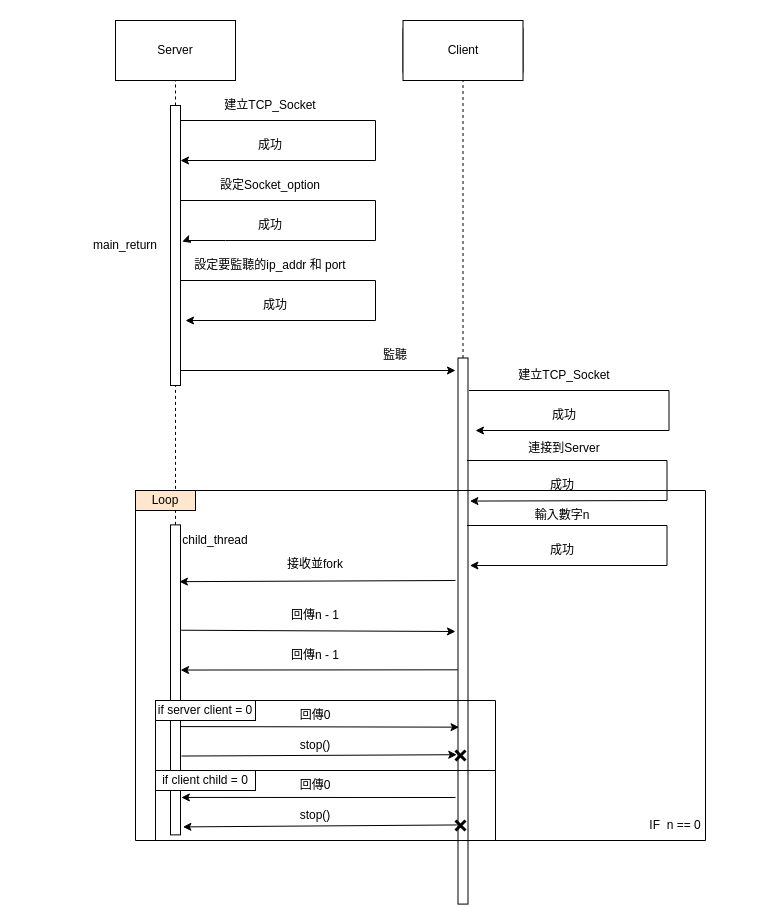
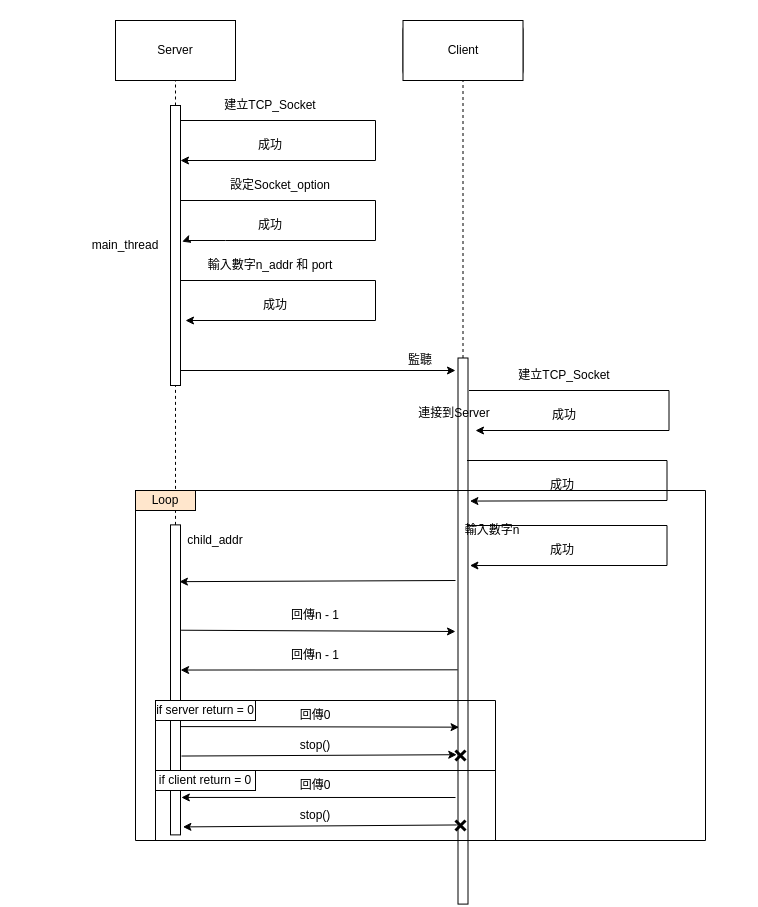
  <mxCell id="0" />
  <mxCell id="1" parent="0" />
  <mxCell id="2" value="" style="rounded=0;whiteSpace=wrap;html=1;rotation=90;" vertex="1" parent="1"><mxGeometry x="20" y="674.38" width="310" height="10" as="geometry" /></mxCell>
  <mxCell id="3" value="" style="endArrow=none;dashed=1;html=1;rounded=0;entryX=0.5;entryY=1;entryDx=0;entryDy=0;" edge="1" parent="1" source="2" target="68"><mxGeometry width="50" height="50" relative="1" as="geometry"><mxPoint x="175" y="730" as="sourcePoint" /><mxPoint x="175" y="80" as="targetPoint" /><Array as="points"><mxPoint x="175" y="240" /></Array></mxGeometry></mxCell>
  <mxCell id="4" value="Client" style="rounded=1;whiteSpace=wrap;html=1;" parent="1" vertex="1"><mxGeometry x="402.5" y="20" width="120" height="60" as="geometry" /></mxCell>
  <mxCell id="5" value="Server" style="rounded=1;whiteSpace=wrap;html=1;" parent="1" vertex="1"><mxGeometry x="115" y="20" width="120" height="60" as="geometry" /></mxCell>
  <mxCell id="6" value="Client" style="rounded=0;whiteSpace=wrap;html=1;" parent="1" vertex="1"><mxGeometry x="402.5" y="20" width="120" height="60" as="geometry" /></mxCell>
  <mxCell id="7" value="Server" style="rounded=0;whiteSpace=wrap;html=1;" parent="1" vertex="1"><mxGeometry x="115" y="20" width="120" height="60" as="geometry" /></mxCell>
  <mxCell id="8" value="" style="endArrow=none;dashed=1;html=1;rounded=0;entryX=0.5;entryY=1;entryDx=0;entryDy=0;" parent="1" source="28" target="6" edge="1"><mxGeometry width="50" height="50" relative="1" as="geometry"><mxPoint x="462.5" y="540" as="sourcePoint" /><mxPoint x="302.5" y="210" as="targetPoint" /></mxGeometry></mxCell>
  <mxCell id="9" value="" style="endArrow=none;dashed=1;html=1;rounded=0;entryX=0.5;entryY=1;entryDx=0;entryDy=0;" parent="1" target="7" edge="1" source="68"><mxGeometry width="50" height="50" relative="1" as="geometry"><mxPoint x="175" y="730" as="sourcePoint" /><mxPoint x="225" y="210" as="targetPoint" /></mxGeometry></mxCell>
  <mxCell id="10" value="" style="endArrow=none;html=1;rounded=0;" parent="1" edge="1"><mxGeometry width="50" height="50" relative="1" as="geometry"><mxPoint x="175" y="120" as="sourcePoint" /><mxPoint x="375" y="120" as="targetPoint" /></mxGeometry></mxCell>
  <mxCell id="11" value="" style="endArrow=none;html=1;rounded=0;" parent="1" edge="1"><mxGeometry width="50" height="50" relative="1" as="geometry"><mxPoint x="375" y="160" as="sourcePoint" /><mxPoint x="375" y="120" as="targetPoint" /></mxGeometry></mxCell>
  <mxCell id="12" value="" style="endArrow=classic;html=1;rounded=0;" parent="1" edge="1"><mxGeometry width="50" height="50" relative="1" as="geometry"><mxPoint x="375" y="160" as="sourcePoint" /><mxPoint x="180.005" y="159.657" as="targetPoint" /><Array as="points"><mxPoint x="180" y="160" /></Array></mxGeometry></mxCell>
  <mxCell id="13" value="建立TCP_Socket" style="text;html=1;strokeColor=none;fillColor=none;align=center;verticalAlign=middle;whiteSpace=wrap;rounded=0;" parent="1" vertex="1"><mxGeometry x="215" y="90" width="110" height="30" as="geometry" /></mxCell>
  <mxCell id="14" value="成功" style="text;html=1;strokeColor=none;fillColor=none;align=center;verticalAlign=middle;whiteSpace=wrap;rounded=0;" parent="1" vertex="1"><mxGeometry x="240" y="130" width="60" height="30" as="geometry" /></mxCell>
  <mxCell id="15" value="" style="endArrow=none;html=1;rounded=0;" parent="1" edge="1"><mxGeometry width="50" height="50" relative="1" as="geometry"><mxPoint x="175" y="200" as="sourcePoint" /><mxPoint x="375" y="200" as="targetPoint" /></mxGeometry></mxCell>
  <mxCell id="16" value="" style="endArrow=none;html=1;rounded=0;" parent="1" edge="1"><mxGeometry width="50" height="50" relative="1" as="geometry"><mxPoint x="375" y="240" as="sourcePoint" /><mxPoint x="375" y="200" as="targetPoint" /></mxGeometry></mxCell>
  <mxCell id="17" value="" style="endArrow=classic;html=1;rounded=0;entryX=0.171;entryY=-0.166;entryDx=0;entryDy=0;entryPerimeter=0;" parent="1" edge="1"><mxGeometry width="50" height="50" relative="1" as="geometry"><mxPoint x="375" y="240" as="sourcePoint" /><mxPoint x="181.665" y="241.164" as="targetPoint" /><Array as="points"><mxPoint x="225" y="240" /><mxPoint x="185" y="240" /></Array></mxGeometry></mxCell>
  <mxCell id="18" value="成功" style="text;html=1;strokeColor=none;fillColor=none;align=center;verticalAlign=middle;whiteSpace=wrap;rounded=0;" parent="1" vertex="1"><mxGeometry x="240" y="210" width="60" height="30" as="geometry" /></mxCell>
- <mxCell id="19" value="設定Socket_option" style="text;html=1;strokeColor=none;fillColor=none;align=center;verticalAlign=middle;whiteSpace=wrap;rounded=0;" parent="1" vertex="1"><mxGeometry x="205" y="170" width="130" height="30" as="geometry" /></mxCell>
+ <mxCell id="19" value="設定Socket_option" style="text;html=1;strokeColor=none;fillColor=none;align=center;verticalAlign=middle;whiteSpace=wrap;rounded=0;" parent="1" vertex="1"><mxGeometry x="215" y="170" width="130" height="30" as="geometry" /></mxCell>
  <mxCell id="20" value="" style="endArrow=none;html=1;rounded=0;" parent="1" edge="1"><mxGeometry width="50" height="50" relative="1" as="geometry"><mxPoint x="175" y="280" as="sourcePoint" /><mxPoint x="375" y="280" as="targetPoint" /></mxGeometry></mxCell>
  <mxCell id="21" value="" style="endArrow=none;html=1;rounded=0;" parent="1" edge="1"><mxGeometry width="50" height="50" relative="1" as="geometry"><mxPoint x="375" y="320" as="sourcePoint" /><mxPoint x="375" y="280" as="targetPoint" /></mxGeometry></mxCell>
  <mxCell id="22" value="" style="endArrow=classic;html=1;rounded=0;" parent="1" edge="1"><mxGeometry width="50" height="50" relative="1" as="geometry"><mxPoint x="375" y="320" as="sourcePoint" /><mxPoint x="185" y="320" as="targetPoint" /></mxGeometry></mxCell>
  <mxCell id="23" value="成功" style="text;html=1;strokeColor=none;fillColor=none;align=center;verticalAlign=middle;whiteSpace=wrap;rounded=0;" parent="1" vertex="1"><mxGeometry x="244.86" y="290" width="60" height="30" as="geometry" /></mxCell>
- <mxCell id="24" value="設定要監聽的ip_addr 和 port" style="text;html=1;strokeColor=none;fillColor=none;align=center;verticalAlign=middle;whiteSpace=wrap;rounded=0;" parent="1" vertex="1"><mxGeometry x="190" y="250" width="160" height="30" as="geometry" /></mxCell>
- <mxCell id="25" value="監聽" style="text;html=1;strokeColor=none;fillColor=none;align=center;verticalAlign=middle;whiteSpace=wrap;rounded=0;" parent="1" vertex="1"><mxGeometry x="365" y="340" width="60" height="30" as="geometry" /></mxCell>
+ <mxCell id="24" value="輸入數字n_addr 和 port" style="text;html=1;strokeColor=none;fillColor=none;align=center;verticalAlign=middle;whiteSpace=wrap;rounded=0;" parent="1" vertex="1"><mxGeometry x="190" y="250" width="160" height="30" as="geometry" /></mxCell>
+ <mxCell id="25" value="監聽" style="text;html=1;strokeColor=none;fillColor=none;align=center;verticalAlign=middle;whiteSpace=wrap;rounded=0;" parent="1" vertex="1"><mxGeometry x="390" y="345" width="60" height="30" as="geometry" /></mxCell>
  <mxCell id="26" value="" style="endArrow=classic;html=1;rounded=0;" parent="1" edge="1"><mxGeometry width="50" height="50" relative="1" as="geometry"><mxPoint x="175" y="370" as="sourcePoint" /><mxPoint x="455" y="370" as="targetPoint" /></mxGeometry></mxCell>
  <mxCell id="27" value="" style="endArrow=none;dashed=1;html=1;rounded=0;" parent="1" target="28" edge="1"><mxGeometry width="50" height="50" relative="1" as="geometry"><mxPoint x="463" y="730" as="sourcePoint" /><mxPoint x="455" y="448" as="targetPoint" /></mxGeometry></mxCell>
  <mxCell id="28" value="" style="rounded=0;whiteSpace=wrap;html=1;rotation=90;" parent="1" vertex="1"><mxGeometry x="189.45" y="625.55" width="546.09" height="10" as="geometry" /></mxCell>
  <mxCell id="29" value="" style="endArrow=none;html=1;rounded=0;" parent="1" edge="1"><mxGeometry width="50" height="50" relative="1" as="geometry"><mxPoint x="468.5" y="390" as="sourcePoint" /><mxPoint x="668.5" y="390" as="targetPoint" /></mxGeometry></mxCell>
  <mxCell id="30" value="" style="endArrow=none;html=1;rounded=0;" parent="1" edge="1"><mxGeometry width="50" height="50" relative="1" as="geometry"><mxPoint x="668.5" y="430" as="sourcePoint" /><mxPoint x="668.5" y="390" as="targetPoint" /></mxGeometry></mxCell>
  <mxCell id="31" value="" style="endArrow=classic;html=1;rounded=0;" parent="1" edge="1"><mxGeometry width="50" height="50" relative="1" as="geometry"><mxPoint x="668.5" y="430" as="sourcePoint" /><mxPoint x="475" y="430" as="targetPoint" /></mxGeometry></mxCell>
  <mxCell id="32" value="成功" style="text;html=1;strokeColor=none;fillColor=none;align=center;verticalAlign=middle;whiteSpace=wrap;rounded=0;" parent="1" vertex="1"><mxGeometry x="533.5" y="400" width="60" height="30" as="geometry" /></mxCell>
  <mxCell id="33" value="建立TCP_Socket" style="text;html=1;strokeColor=none;fillColor=none;align=center;verticalAlign=middle;whiteSpace=wrap;rounded=0;" parent="1" vertex="1"><mxGeometry x="508.5" y="360" width="110" height="30" as="geometry" /></mxCell>
  <mxCell id="34" value="" style="endArrow=none;html=1;rounded=0;" parent="1" edge="1"><mxGeometry width="50" height="50" relative="1" as="geometry"><mxPoint x="466.5" y="460" as="sourcePoint" /><mxPoint x="666.5" y="460" as="targetPoint" /></mxGeometry></mxCell>
  <mxCell id="35" value="" style="endArrow=none;html=1;rounded=0;" parent="1" edge="1"><mxGeometry width="50" height="50" relative="1" as="geometry"><mxPoint x="666.5" y="500" as="sourcePoint" /><mxPoint x="666.5" y="460" as="targetPoint" /></mxGeometry></mxCell>
  <mxCell id="36" value="" style="endArrow=classic;html=1;rounded=0;entryX=0.262;entryY=-0.192;entryDx=0;entryDy=0;entryPerimeter=0;" parent="1" target="28" edge="1"><mxGeometry width="50" height="50" relative="1" as="geometry"><mxPoint x="666.5" y="500" as="sourcePoint" /><mxPoint x="475" y="500" as="targetPoint" /></mxGeometry></mxCell>
  <mxCell id="37" value="成功" style="text;html=1;strokeColor=none;fillColor=none;align=center;verticalAlign=middle;whiteSpace=wrap;rounded=0;" parent="1" vertex="1"><mxGeometry x="531.5" y="470" width="60" height="30" as="geometry" /></mxCell>
- <mxCell id="38" value="連接到Server" style="text;html=1;strokeColor=none;fillColor=none;align=center;verticalAlign=middle;whiteSpace=wrap;rounded=0;" parent="1" vertex="1"><mxGeometry x="517.75" y="432.5" width="91.5" height="30" as="geometry" /></mxCell>
+ <mxCell id="38" value="連接到Server" style="text;html=1;strokeColor=none;fillColor=none;align=center;verticalAlign=middle;whiteSpace=wrap;rounded=0;" parent="1" vertex="1"><mxGeometry x="407.75" y="397.5" width="91.5" height="30" as="geometry" /></mxCell>
  <mxCell id="39" value="" style="endArrow=none;html=1;rounded=0;" parent="1" edge="1"><mxGeometry width="50" height="50" relative="1" as="geometry"><mxPoint x="466.5" y="525" as="sourcePoint" /><mxPoint x="666.5" y="525" as="targetPoint" /></mxGeometry></mxCell>
  <mxCell id="40" value="" style="endArrow=none;html=1;rounded=0;" parent="1" edge="1"><mxGeometry width="50" height="50" relative="1" as="geometry"><mxPoint x="666.5" y="565" as="sourcePoint" /><mxPoint x="666.5" y="525" as="targetPoint" /></mxGeometry></mxCell>
  <mxCell id="41" value="" style="endArrow=classic;html=1;rounded=0;entryX=0.38;entryY=-0.192;entryDx=0;entryDy=0;entryPerimeter=0;" parent="1" target="28" edge="1"><mxGeometry width="50" height="50" relative="1" as="geometry"><mxPoint x="666.5" y="565" as="sourcePoint" /><mxPoint x="465" y="565" as="targetPoint" /></mxGeometry></mxCell>
  <mxCell id="42" value="成功" style="text;html=1;strokeColor=none;fillColor=none;align=center;verticalAlign=middle;whiteSpace=wrap;rounded=0;" parent="1" vertex="1"><mxGeometry x="531.5" y="535" width="60" height="30" as="geometry" /></mxCell>
- <mxCell id="43" value="輸入數字n" style="text;html=1;strokeColor=none;fillColor=none;align=center;verticalAlign=middle;whiteSpace=wrap;rounded=0;" parent="1" vertex="1"><mxGeometry x="531.5" y="500" width="60" height="30" as="geometry" /></mxCell>
+ <mxCell id="43" value="輸入數字n" style="text;html=1;strokeColor=none;fillColor=none;align=center;verticalAlign=middle;whiteSpace=wrap;rounded=0;" parent="1" vertex="1"><mxGeometry x="461.5" y="515" width="60" height="30" as="geometry" /></mxCell>
  <mxCell id="44" value="" style="swimlane;startSize=0;" parent="1" vertex="1"><mxGeometry x="135" y="490" width="570" height="350" as="geometry" /></mxCell>
- <mxCell id="45" value="child_thread" style="text;html=1;strokeColor=none;fillColor=none;align=center;verticalAlign=middle;whiteSpace=wrap;rounded=0;" vertex="1" parent="44"><mxGeometry x="50" y="35" width="60" height="30" as="geometry" /></mxCell>
+ <mxCell id="45" value="child_addr" style="text;html=1;strokeColor=none;fillColor=none;align=center;verticalAlign=middle;whiteSpace=wrap;rounded=0;" vertex="1" parent="44"><mxGeometry x="50" y="35" width="60" height="30" as="geometry" /></mxCell>
  <mxCell id="46" value="" style="endArrow=classic;html=1;rounded=0;entryX=0.598;entryY=0.108;entryDx=0;entryDy=0;entryPerimeter=0;" parent="44" edge="1"><mxGeometry width="50" height="50" relative="1" as="geometry"><mxPoint x="320" y="90" as="sourcePoint" /><mxPoint x="43.925" y="91.163" as="targetPoint" /><Array as="points" /></mxGeometry></mxCell>
- <mxCell id="47" value="接收並fork" style="text;html=1;strokeColor=none;fillColor=none;align=center;verticalAlign=middle;whiteSpace=wrap;rounded=0;" parent="44" vertex="1"><mxGeometry x="150" y="59.38" width="60" height="30" as="geometry" /></mxCell>
  <mxCell id="48" value="回傳n - 1" style="text;html=1;strokeColor=none;fillColor=none;align=center;verticalAlign=middle;whiteSpace=wrap;rounded=0;" parent="44" vertex="1"><mxGeometry x="150" y="110" width="60" height="30" as="geometry" /></mxCell>
  <mxCell id="49" value="回傳n - 1" style="text;html=1;strokeColor=none;fillColor=none;align=center;verticalAlign=middle;whiteSpace=wrap;rounded=0;" parent="44" vertex="1"><mxGeometry x="150" y="150" width="60" height="30" as="geometry" /></mxCell>
  <mxCell id="50" value="Loop" style="rounded=0;whiteSpace=wrap;html=1;fillColor=#ffe6cc;" parent="44" vertex="1"><mxGeometry width="60" height="20" as="geometry" /></mxCell>
- <mxCell id="51" value="IF&amp;nbsp; n == 0" style="text;html=1;strokeColor=none;fillColor=none;align=center;verticalAlign=middle;whiteSpace=wrap;rounded=0;" parent="44" vertex="1"><mxGeometry x="510" y="320" width="60" height="30" as="geometry" /></mxCell>
  <mxCell id="52" value="" style="endArrow=classic;html=1;rounded=0;exitX=0.659;exitY=-0.059;exitDx=0;exitDy=0;exitPerimeter=0;" parent="1" edge="1"><mxGeometry width="50" height="50" relative="1" as="geometry"><mxPoint x="180.595" y="629.734" as="sourcePoint" /><mxPoint x="455" y="631" as="targetPoint" /></mxGeometry></mxCell>
  <mxCell id="53" value="" style="endArrow=classic;html=1;rounded=0;exitX=0.571;exitY=1.036;exitDx=0;exitDy=0;exitPerimeter=0;entryX=0.709;entryY=-0.009;entryDx=0;entryDy=0;entryPerimeter=0;" parent="1" source="28" edge="1"><mxGeometry width="50" height="50" relative="1" as="geometry"><mxPoint x="325" y="700" as="sourcePoint" /><mxPoint x="180.095" y="669.546" as="targetPoint" /></mxGeometry></mxCell>
  <mxCell id="54" value="" style="swimlane;startSize=0;" parent="1" vertex="1"><mxGeometry x="155" y="700" width="340" height="140" as="geometry" /></mxCell>
- <mxCell id="55" value="if server client = 0" style="rounded=0;whiteSpace=wrap;html=1;" parent="54" vertex="1"><mxGeometry width="100" height="20" as="geometry" /></mxCell>
+ <mxCell id="55" value="if server return = 0" style="rounded=0;whiteSpace=wrap;html=1;" parent="54" vertex="1"><mxGeometry width="100" height="20" as="geometry" /></mxCell>
  <mxCell id="56" value="回傳0" style="text;html=1;strokeColor=none;fillColor=none;align=center;verticalAlign=middle;whiteSpace=wrap;rounded=0;" parent="54" vertex="1"><mxGeometry x="130" width="60" height="30" as="geometry" /></mxCell>
  <mxCell id="57" value="stop()" style="text;html=1;strokeColor=none;fillColor=none;align=center;verticalAlign=middle;whiteSpace=wrap;rounded=0;" parent="54" vertex="1"><mxGeometry x="130" y="30" width="60" height="30" as="geometry" /></mxCell>
  <mxCell id="58" value="" style="shape=umlDestroy;whiteSpace=wrap;html=1;strokeWidth=3;targetShapes=umlLifeline;" parent="54" vertex="1"><mxGeometry x="300" y="50" width="10" height="10" as="geometry" /></mxCell>
  <mxCell id="59" value="" style="swimlane;startSize=0;" parent="54" vertex="1"><mxGeometry y="70" width="340" height="70" as="geometry" /></mxCell>
- <mxCell id="60" value="if client child = 0" style="rounded=0;whiteSpace=wrap;html=1;" parent="59" vertex="1"><mxGeometry width="100" height="20" as="geometry" /></mxCell>
+ <mxCell id="60" value="if client return = 0" style="rounded=0;whiteSpace=wrap;html=1;" parent="59" vertex="1"><mxGeometry width="100" height="20" as="geometry" /></mxCell>
  <mxCell id="61" value="回傳0" style="text;html=1;strokeColor=none;fillColor=none;align=center;verticalAlign=middle;whiteSpace=wrap;rounded=0;" parent="59" vertex="1"><mxGeometry x="130" width="60" height="30" as="geometry" /></mxCell>
  <mxCell id="62" value="stop()" style="text;html=1;strokeColor=none;fillColor=none;align=center;verticalAlign=middle;whiteSpace=wrap;rounded=0;" parent="59" vertex="1"><mxGeometry x="130" y="30" width="60" height="30" as="geometry" /></mxCell>
  <mxCell id="63" value="" style="shape=umlDestroy;whiteSpace=wrap;html=1;strokeWidth=3;targetShapes=umlLifeline;" parent="59" vertex="1"><mxGeometry x="300" y="50" width="10" height="10" as="geometry" /></mxCell>
  <mxCell id="64" value="" style="endArrow=classic;html=1;rounded=0;exitX=0.78;exitY=-0.012;exitDx=0;exitDy=0;exitPerimeter=0;entryX=0.676;entryY=0.894;entryDx=0;entryDy=0;entryPerimeter=0;" parent="1" target="28" edge="1"><mxGeometry width="50" height="50" relative="1" as="geometry"><mxPoint x="180.125" y="726.08" as="sourcePoint" /><mxPoint x="455" y="739" as="targetPoint" /></mxGeometry></mxCell>
  <mxCell id="65" value="" style="endArrow=classic;html=1;rounded=0;exitX=0.817;exitY=-0.098;exitDx=0;exitDy=0;exitPerimeter=0;entryX=0.125;entryY=0.421;entryDx=0;entryDy=0;entryPerimeter=0;" parent="1" target="58" edge="1"><mxGeometry width="50" height="50" relative="1" as="geometry"><mxPoint x="180.985" y="755.541" as="sourcePoint" /><mxPoint x="425" y="750" as="targetPoint" /></mxGeometry></mxCell>
  <mxCell id="66" value="" style="endArrow=classic;html=1;rounded=0;entryX=0.869;entryY=-0.084;entryDx=0;entryDy=0;entryPerimeter=0;" parent="1" edge="1"><mxGeometry width="50" height="50" relative="1" as="geometry"><mxPoint x="455" y="797" as="sourcePoint" /><mxPoint x="180.845" y="796.946" as="targetPoint" /><Array as="points" /></mxGeometry></mxCell>
  <mxCell id="67" value="" style="endArrow=classic;html=1;rounded=0;exitX=0.125;exitY=0.446;exitDx=0;exitDy=0;exitPerimeter=0;entryX=0.906;entryY=-0.241;entryDx=0;entryDy=0;entryPerimeter=0;" parent="1" source="63" edge="1"><mxGeometry width="50" height="50" relative="1" as="geometry"><mxPoint x="315" y="890" as="sourcePoint" /><mxPoint x="182.415" y="826.408" as="targetPoint" /></mxGeometry></mxCell>
  <mxCell id="68" value="" style="rounded=0;whiteSpace=wrap;html=1;rotation=90;" vertex="1" parent="1"><mxGeometry x="35" y="240" width="280" height="10" as="geometry" /></mxCell>
- <mxCell id="69" value="main_return" style="text;html=1;strokeColor=none;fillColor=none;align=center;verticalAlign=middle;whiteSpace=wrap;rounded=0;" vertex="1" parent="1"><mxGeometry x="95" y="230" width="60" height="30" as="geometry" /></mxCell>
+ <mxCell id="69" value="main_thread" style="text;html=1;strokeColor=none;fillColor=none;align=center;verticalAlign=middle;whiteSpace=wrap;rounded=0;" vertex="1" parent="1"><mxGeometry x="95" y="230" width="60" height="30" as="geometry" /></mxCell>
